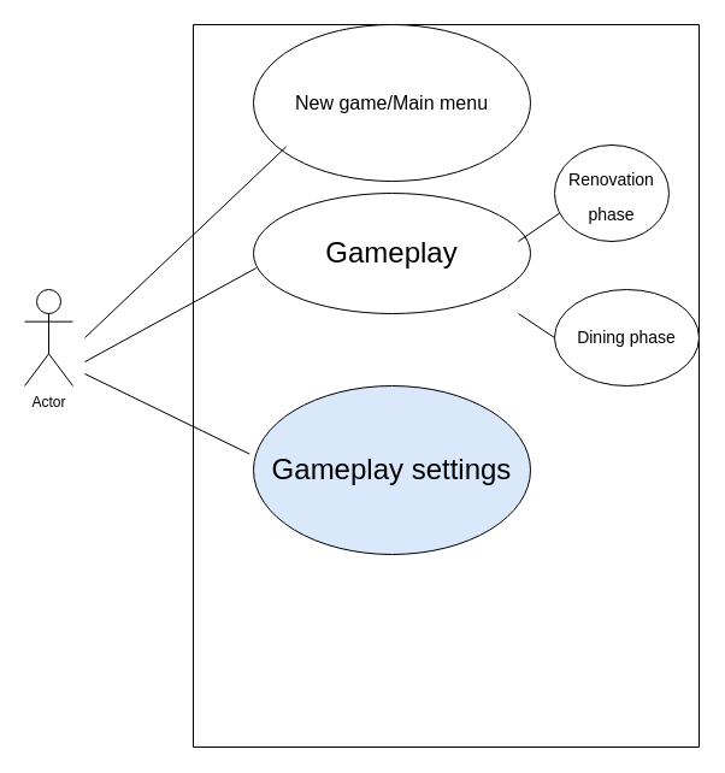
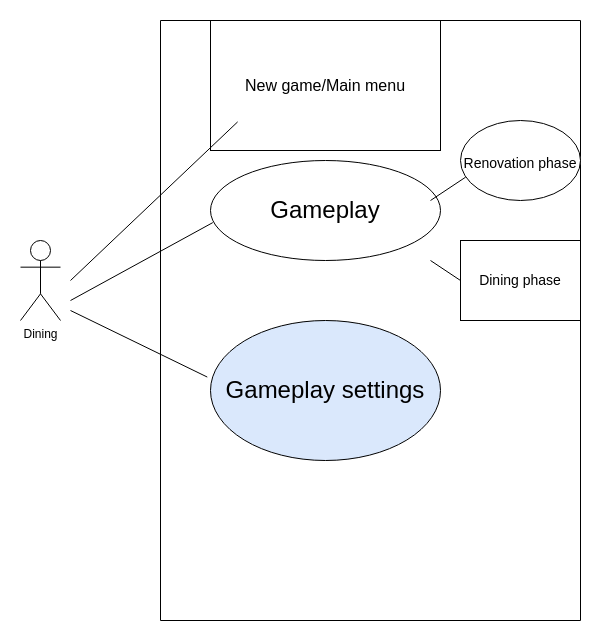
  <mxCell id="0" />
  <mxCell id="1" parent="0" />
- <mxCell id="2" value="Actor" style="shape=umlActor;verticalLabelPosition=bottom;verticalAlign=top;html=1;outlineConnect=0;" vertex="1" parent="1"><mxGeometry x="20" y="240" width="40" height="80" as="geometry" /></mxCell>
+ <mxCell id="2" value="Dining" style="shape=umlActor;verticalLabelPosition=bottom;verticalAlign=top;html=1;outlineConnect=0;" vertex="1" parent="1"><mxGeometry x="20" y="240" width="40" height="80" as="geometry" /></mxCell>
  <mxCell id="3" value="" style="swimlane;startSize=0;" vertex="1" parent="1"><mxGeometry x="160" width="420" height="600" as="geometry" y="20"><mxRectangle x="220" y="-40" width="50" height="40" as="alternateBounds" /></mxGeometry></mxCell>
- <mxCell id="4" value="&lt;font size=&quot;3&quot;&gt;New game/Main menu&lt;/font&gt;" style="ellipse;whiteSpace=wrap;html=1;" vertex="1" parent="3"><mxGeometry x="50" width="230" height="130" as="geometry" /></mxCell>
+ <mxCell id="4" value="&lt;font size=&quot;3&quot;&gt;New game/Main menu&lt;/font&gt;" style="whiteSpace=wrap;html=1;rounded=0;" vertex="1" parent="3"><mxGeometry x="50" width="230" height="130" as="geometry" /></mxCell>
  <mxCell id="5" value="" style="endArrow=none;html=1;rounded=0;entryX=0.118;entryY=0.78;entryDx=0;entryDy=0;entryPerimeter=0;" edge="1" parent="3" target="4"><mxGeometry width="50" height="50" relative="1" as="geometry"><mxPoint x="-90" y="260" as="sourcePoint" /><mxPoint x="30" y="150" as="targetPoint" /></mxGeometry></mxCell>
  <mxCell id="6" value="Gameplay" style="ellipse;whiteSpace=wrap;html=1;fontSize=24;" vertex="1" parent="3"><mxGeometry x="50" y="140" width="230" height="100" as="geometry" /></mxCell>
  <mxCell id="7" value="" style="endArrow=none;html=1;rounded=0;fontSize=24;entryX=0.043;entryY=0.708;entryDx=0;entryDy=0;entryPerimeter=0;" edge="1" parent="3" target="8"><mxGeometry width="50" height="50" relative="1" as="geometry"><mxPoint x="270" y="180" as="sourcePoint" /><mxPoint x="300" y="160" as="targetPoint" /></mxGeometry></mxCell>
- <mxCell id="8" value="&lt;font style=&quot;font-size: 14px;&quot;&gt;Renovation phase&lt;/font&gt;" style="ellipse;whiteSpace=wrap;html=1;fontSize=24;" vertex="1" parent="3"><mxGeometry x="300" y="100" width="95" height="80" as="geometry" /></mxCell>
- <mxCell id="9" value="&lt;font style=&quot;font-size: 14px;&quot;&gt;Dining phase&lt;/font&gt;" style="ellipse;whiteSpace=wrap;html=1;fontSize=6;" vertex="1" parent="3"><mxGeometry x="300" y="220" width="120" height="80" as="geometry" /></mxCell>
+ <mxCell id="8" value="&lt;font style=&quot;font-size: 14px;&quot;&gt;Renovation phase&lt;/font&gt;" style="ellipse;whiteSpace=wrap;html=1;fontSize=24;" vertex="1" parent="3"><mxGeometry x="300" y="100" width="120" height="80" as="geometry" /></mxCell>
+ <mxCell id="9" value="&lt;font style=&quot;font-size: 14px;&quot;&gt;Dining phase&lt;/font&gt;" style="whiteSpace=wrap;html=1;fontSize=6;rounded=0;" vertex="1" parent="3"><mxGeometry x="300" y="220" width="120" height="80" as="geometry" /></mxCell>
  <mxCell id="10" value="" style="endArrow=none;html=1;rounded=0;fontSize=14;" edge="1" parent="3"><mxGeometry width="50" height="50" relative="1" as="geometry"><mxPoint x="270" y="240" as="sourcePoint" /><mxPoint x="300" y="260" as="targetPoint" /></mxGeometry></mxCell>
  <mxCell id="11" value="&lt;font style=&quot;font-size: 24px;&quot;&gt;Gameplay settings&lt;/font&gt;" style="ellipse;whiteSpace=wrap;html=1;fontSize=14;fillColor=#dae8fc;" vertex="1" parent="3"><mxGeometry x="50" y="300" width="230" height="140" as="geometry" /></mxCell>
  <mxCell id="12" value="" style="endArrow=none;html=1;rounded=0;fontSize=24;exitX=-0.014;exitY=0.404;exitDx=0;exitDy=0;exitPerimeter=0;" edge="1" parent="3" source="11"><mxGeometry width="50" height="50" relative="1" as="geometry"><mxPoint x="20" y="390" as="sourcePoint" /><mxPoint x="-90" y="290" as="targetPoint" /></mxGeometry></mxCell>
  <mxCell id="13" value="" style="endArrow=none;html=1;rounded=0;fontSize=24;entryX=0.01;entryY=0.621;entryDx=0;entryDy=0;entryPerimeter=0;" edge="1" parent="1" target="6"><mxGeometry width="50" height="50" relative="1" as="geometry"><mxPoint x="70" y="300" as="sourcePoint" /><mxPoint x="130" y="250" as="targetPoint" /></mxGeometry></mxCell>
